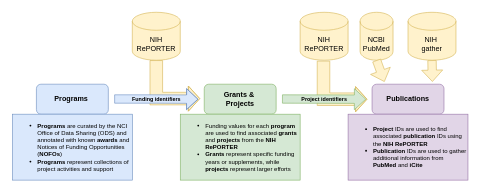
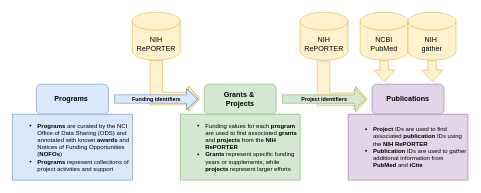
  <mxCell id="0" />
  <mxCell id="1" parent="0" />
  <mxCell id="2" value="" style="shape=flexArrow;endArrow=classic;html=1;rounded=0;width=21;fillColor=#fff2cc;strokeColor=#d6b656;exitX=0.5;exitY=1;exitDx=0;exitDy=0;exitPerimeter=0;" edge="1" parent="1"><mxGeometry width="50" height="50" relative="1" as="geometry"><mxPoint x="539" y="101" as="sourcePoint" /><mxPoint x="612" y="165" as="targetPoint" /><Array as="points"><mxPoint x="539" y="165" /></Array></mxGeometry></mxCell>
  <mxCell id="3" value="" style="shape=flexArrow;endArrow=classic;html=1;rounded=0;width=21;fillColor=#fff2cc;strokeColor=#d6b656;exitX=0.5;exitY=1;exitDx=0;exitDy=0;exitPerimeter=0;" edge="1" parent="1" source="8"><mxGeometry width="50" height="50" relative="1" as="geometry"><mxPoint x="260" y="90" as="sourcePoint" /><mxPoint x="333" y="164" as="targetPoint" /><Array as="points"><mxPoint x="260" y="164" /></Array></mxGeometry></mxCell>
  <mxCell id="4" value="&lt;b&gt;Programs&amp;nbsp;&lt;/b&gt;" style="rounded=1;whiteSpace=wrap;html=1;fillColor=#dae8fc;strokeColor=#6c8ebf;" vertex="1" parent="1"><mxGeometry x="60" y="140" width="120" height="50" as="geometry" /></mxCell>
  <mxCell id="5" value="&lt;ul style=&quot;font-size: 10px;&quot;&gt;&lt;li style=&quot;font-size: 10px;&quot;&gt;&lt;b&gt;Programs&lt;/b&gt;&amp;nbsp;are curated by the NCI Office of Data Sharing (ODS) and annotated with known &lt;b style=&quot;background-color: initial;&quot;&gt;awards &lt;/b&gt;&lt;span style=&quot;background-color: initial;&quot;&gt;and Notices of Funding Opportunities (&lt;/span&gt;&lt;b style=&quot;background-color: initial;&quot;&gt;NOFOs&lt;/b&gt;&lt;span style=&quot;background-color: initial;&quot;&gt;)&lt;/span&gt;&lt;/li&gt;&lt;li style=&quot;font-size: 10px;&quot;&gt;&lt;b&gt;Programs &lt;/b&gt;represent collections of project activities and support&lt;/li&gt;&lt;/ul&gt;" style="rounded=0;whiteSpace=wrap;html=1;align=left;fontSize=10;fillColor=#dae8fc;strokeColor=#6c8ebf;" vertex="1" parent="1"><mxGeometry x="20" y="190" width="200" height="110" as="geometry" /></mxCell>
  <mxCell id="6" value="&lt;b&gt;Grants&amp;nbsp;&lt;/b&gt;&lt;b style=&quot;background-color: initial;&quot;&gt;&amp;amp;&amp;nbsp;&lt;/b&gt;&lt;div&gt;&lt;b style=&quot;background-color: initial;&quot;&gt;Projects&lt;/b&gt;&lt;/div&gt;" style="rounded=1;whiteSpace=wrap;html=1;fillColor=#d5e8d4;strokeColor=#82b366;" vertex="1" parent="1"><mxGeometry x="340" y="140" width="120" height="50" as="geometry" /></mxCell>
  <mxCell id="7" value="&lt;ul&gt;&lt;li&gt;Funding values for each &lt;b style=&quot;font-size: 10px;&quot;&gt;program &lt;/b&gt;are used to find associated &lt;b style=&quot;font-size: 10px;&quot;&gt;grants &lt;/b&gt;and &lt;b style=&quot;font-size: 10px;&quot;&gt;projects&lt;/b&gt;&amp;nbsp;from the&amp;nbsp;&lt;b style=&quot;font-size: 10px;&quot;&gt;NIH RePORTER&lt;/b&gt;&lt;/li&gt;&lt;li&gt;&lt;span style=&quot;font-size: 10px;&quot;&gt;&lt;b&gt;Grants &lt;/b&gt;represent specific funding years or supplements, while &lt;b&gt;projects&lt;/b&gt;&amp;nbsp;represent larger efforts&lt;/span&gt;&lt;/li&gt;&lt;/ul&gt;" style="rounded=0;whiteSpace=wrap;html=1;align=left;fontSize=10;fillColor=#d5e8d4;strokeColor=#82b366;" vertex="1" parent="1"><mxGeometry x="300" y="190" width="200" height="110" as="geometry" /></mxCell>
  <mxCell id="8" value="NIH RePORTER" style="shape=cylinder3;whiteSpace=wrap;html=1;boundedLbl=1;backgroundOutline=1;size=15;fillColor=#fff2cc;strokeColor=#d6b656;" vertex="1" parent="1"><mxGeometry x="220" y="20" width="80" height="80" as="geometry" /></mxCell>
  <mxCell id="9" value="Funding identifiers" style="shape=flexArrow;endArrow=classic;html=1;rounded=0;fontStyle=1;fontSize=9;width=14;fillColor=#dae8fc;strokeColor=#6c8ebf;labelBackgroundColor=none;" edge="1" parent="1"><mxGeometry width="50" height="50" relative="1" as="geometry"><mxPoint x="190" y="164.67" as="sourcePoint" /><mxPoint x="330" y="165" as="targetPoint" /><Array as="points"><mxPoint x="260" y="164.67" /></Array></mxGeometry></mxCell>
  <mxCell id="10" value="NIH RePORTER" style="shape=cylinder3;whiteSpace=wrap;html=1;boundedLbl=1;backgroundOutline=1;size=15;fillColor=#fff2cc;strokeColor=#d6b656;" vertex="1" parent="1"><mxGeometry x="500" y="20" width="80" height="80" as="geometry" /></mxCell>
  <mxCell id="11" value="Project identifiers" style="shape=flexArrow;endArrow=classic;html=1;rounded=0;fontStyle=1;fontSize=9;width=14;fillColor=#d5e8d4;strokeColor=#82b366;labelBackgroundColor=none;" edge="1" parent="1"><mxGeometry width="50" height="50" relative="1" as="geometry"><mxPoint x="470" y="164.67" as="sourcePoint" /><mxPoint x="610" y="165" as="targetPoint" /><Array as="points" /></mxGeometry></mxCell>
  <mxCell id="12" value="Publications" style="rounded=1;whiteSpace=wrap;html=1;fontStyle=1;fillColor=#e1d5e7;strokeColor=#9673a6;" vertex="1" parent="1"><mxGeometry x="620" y="140" width="120" height="50" as="geometry" /></mxCell>
  <mxCell id="13" value="&lt;ul&gt;&lt;li&gt;&lt;b&gt;Project &lt;/b&gt;IDs are used to find associated &lt;b&gt;publication &lt;/b&gt;IDs&amp;nbsp;using the &lt;b&gt;NIH RePORTER&lt;/b&gt;&lt;/li&gt;&lt;li&gt;&lt;b&gt;Publication &lt;/b&gt;IDs are used to gather additional information from &lt;b&gt;PubMed &lt;/b&gt;and &lt;b&gt;iCite&lt;/b&gt;&lt;/li&gt;&lt;/ul&gt;" style="rounded=0;whiteSpace=wrap;html=1;align=left;fontSize=10;fillColor=#e1d5e7;strokeColor=#9673a6;" vertex="1" parent="1"><mxGeometry x="580" y="190" width="200" height="110" as="geometry" /></mxCell>
- <mxCell id="14" value="NCBI&lt;div&gt;PubMed&lt;/div&gt;" style="shape=cylinder3;whiteSpace=wrap;html=1;boundedLbl=1;backgroundOutline=1;size=15;fillColor=#fff2cc;strokeColor=#d6b656;" vertex="1" parent="1"><mxGeometry x="600" y="20" width="55" height="80" as="geometry" /></mxCell>
+ <mxCell id="14" value="NCBI&lt;div&gt;PubMed&lt;/div&gt;" style="shape=cylinder3;whiteSpace=wrap;html=1;boundedLbl=1;backgroundOutline=1;size=15;fillColor=#fff2cc;strokeColor=#d6b656;" vertex="1" parent="1"><mxGeometry x="600" y="20" width="80" height="80" as="geometry" /></mxCell>
  <mxCell id="15" value="NIH&amp;nbsp;&lt;div&gt;gather&lt;/div&gt;" style="shape=cylinder3;whiteSpace=wrap;html=1;boundedLbl=1;backgroundOutline=1;size=15;fillColor=#fff2cc;strokeColor=#d6b656;" vertex="1" parent="1"><mxGeometry x="680" y="20" width="80" height="80" as="geometry" /></mxCell>
  <mxCell id="16" value="" style="shape=flexArrow;endArrow=classic;html=1;rounded=0;width=14;fillColor=#fff2cc;strokeColor=#d6b656;exitX=0.5;exitY=1;exitDx=0;exitDy=0;exitPerimeter=0;entryX=0.172;entryY=-0.08;entryDx=0;entryDy=0;entryPerimeter=0;" edge="1" parent="1" source="14" target="12"><mxGeometry width="50" height="50" relative="1" as="geometry"><mxPoint x="640" y="90" as="sourcePoint" /><mxPoint x="639.67" y="130" as="targetPoint" /></mxGeometry></mxCell>
  <mxCell id="17" value="" style="shape=flexArrow;endArrow=classic;html=1;rounded=0;width=14;fillColor=#fff2cc;strokeColor=#d6b656;exitX=0.5;exitY=1;exitDx=0;exitDy=0;exitPerimeter=0;entryX=0.839;entryY=-0.08;entryDx=0;entryDy=0;entryPerimeter=0;" edge="1" parent="1" source="15" target="12"><mxGeometry width="50" height="50" relative="1" as="geometry"><mxPoint x="720" y="90" as="sourcePoint" /><mxPoint x="719.67" y="130" as="targetPoint" /></mxGeometry></mxCell>
